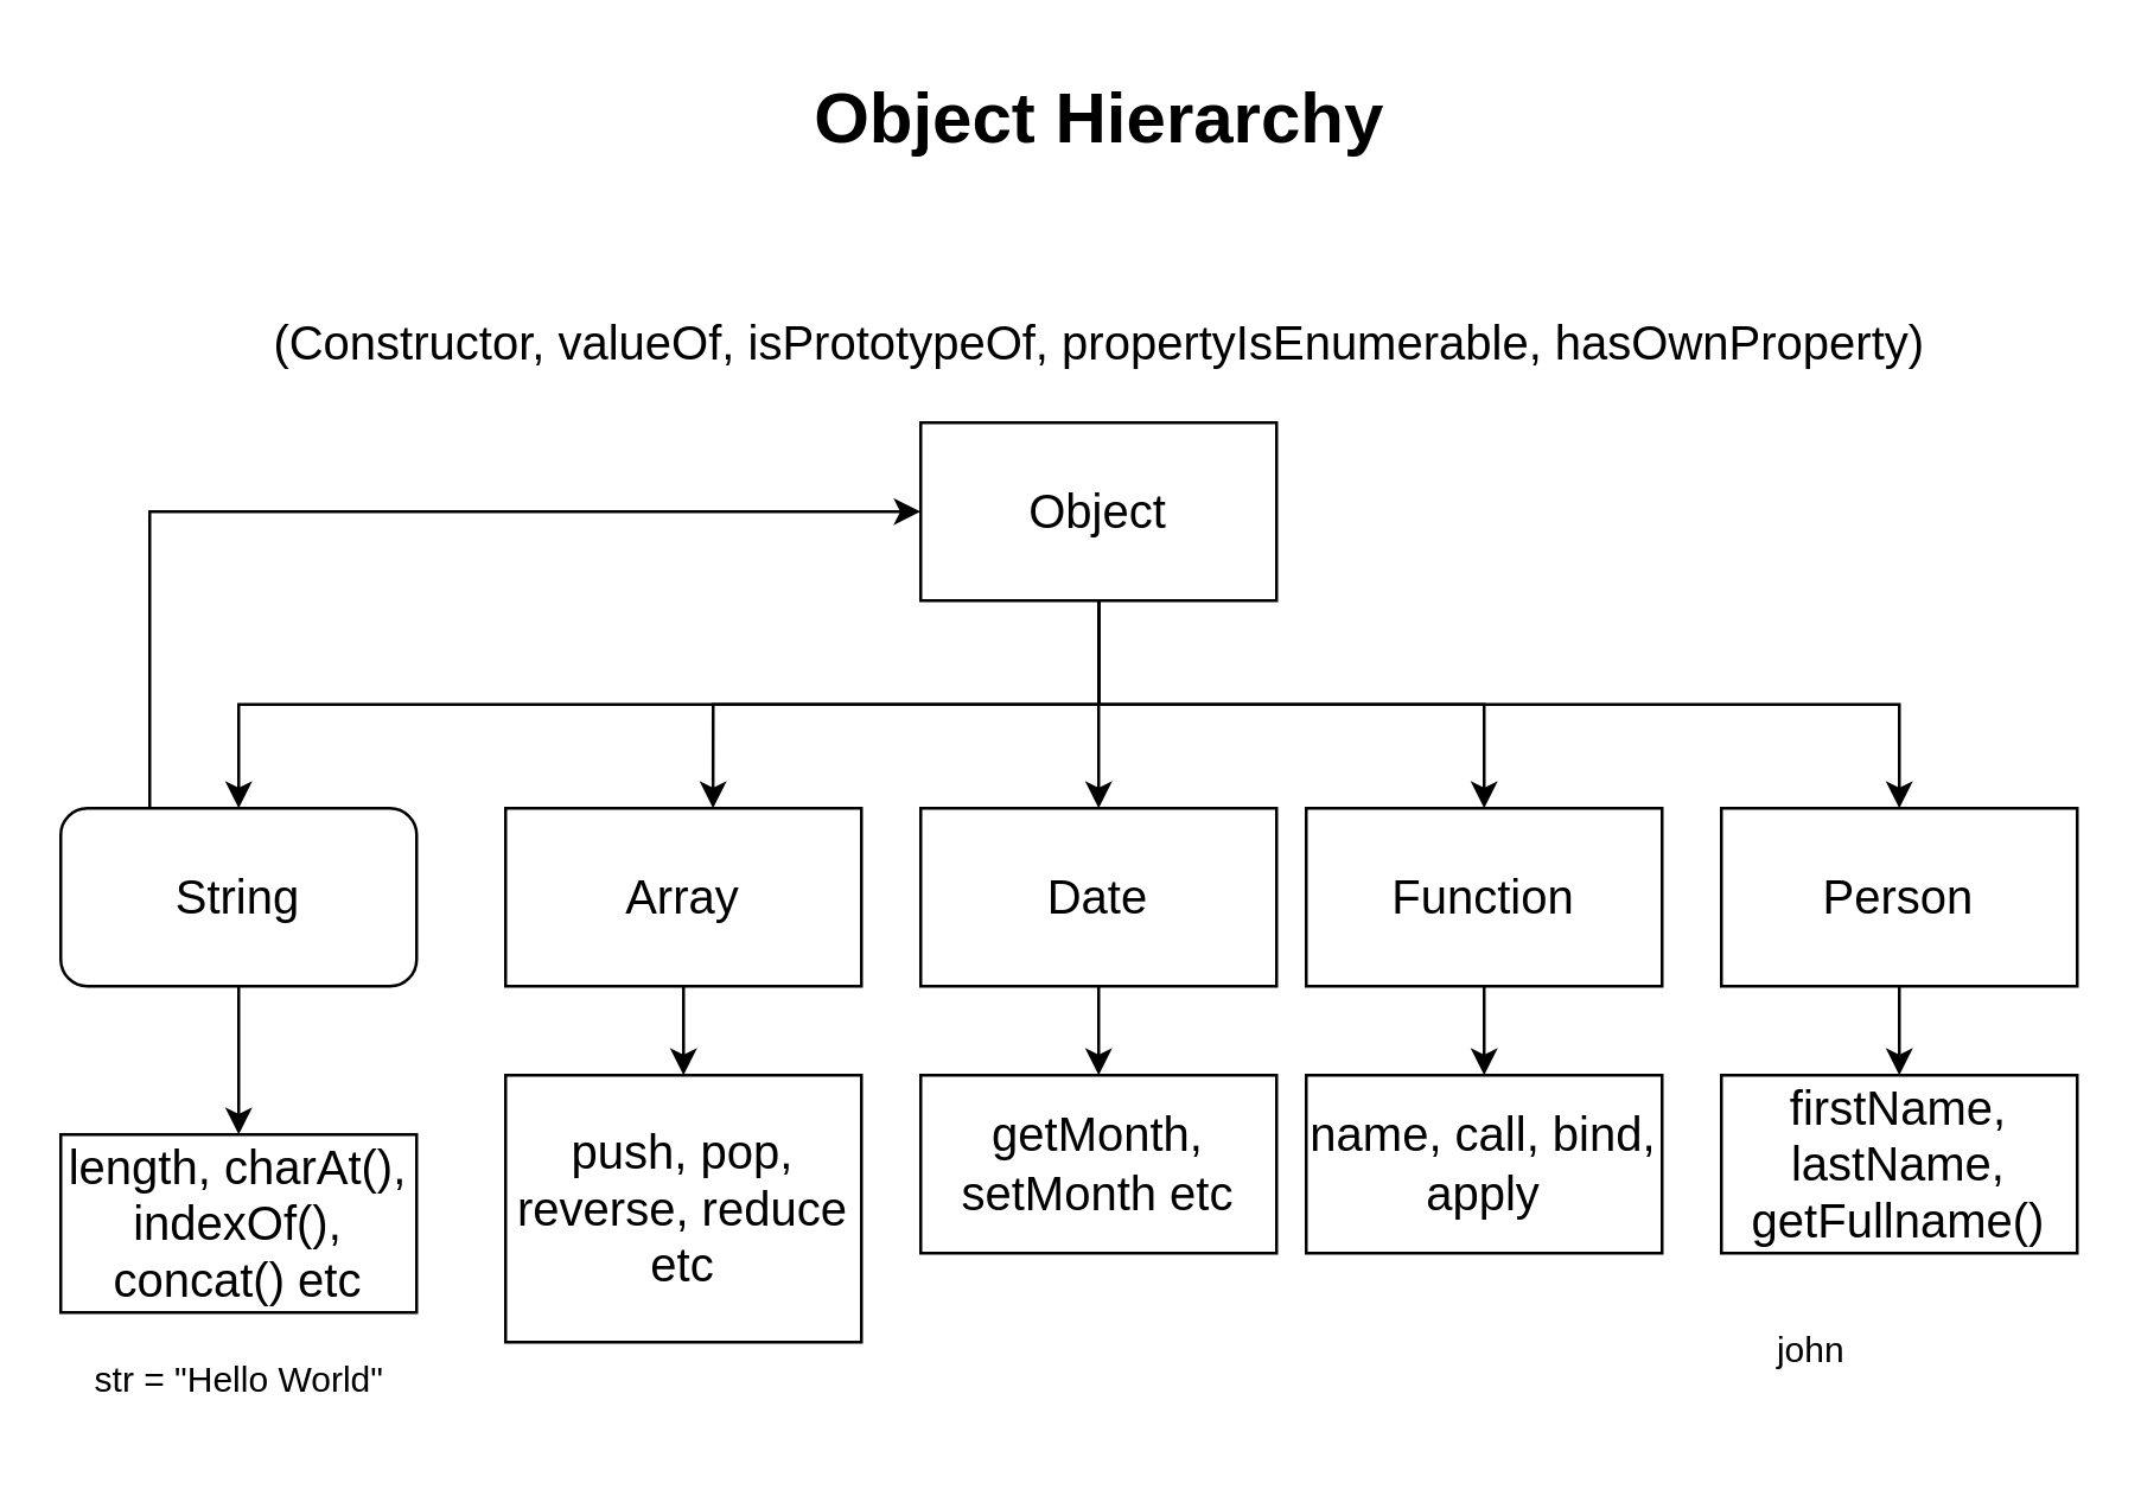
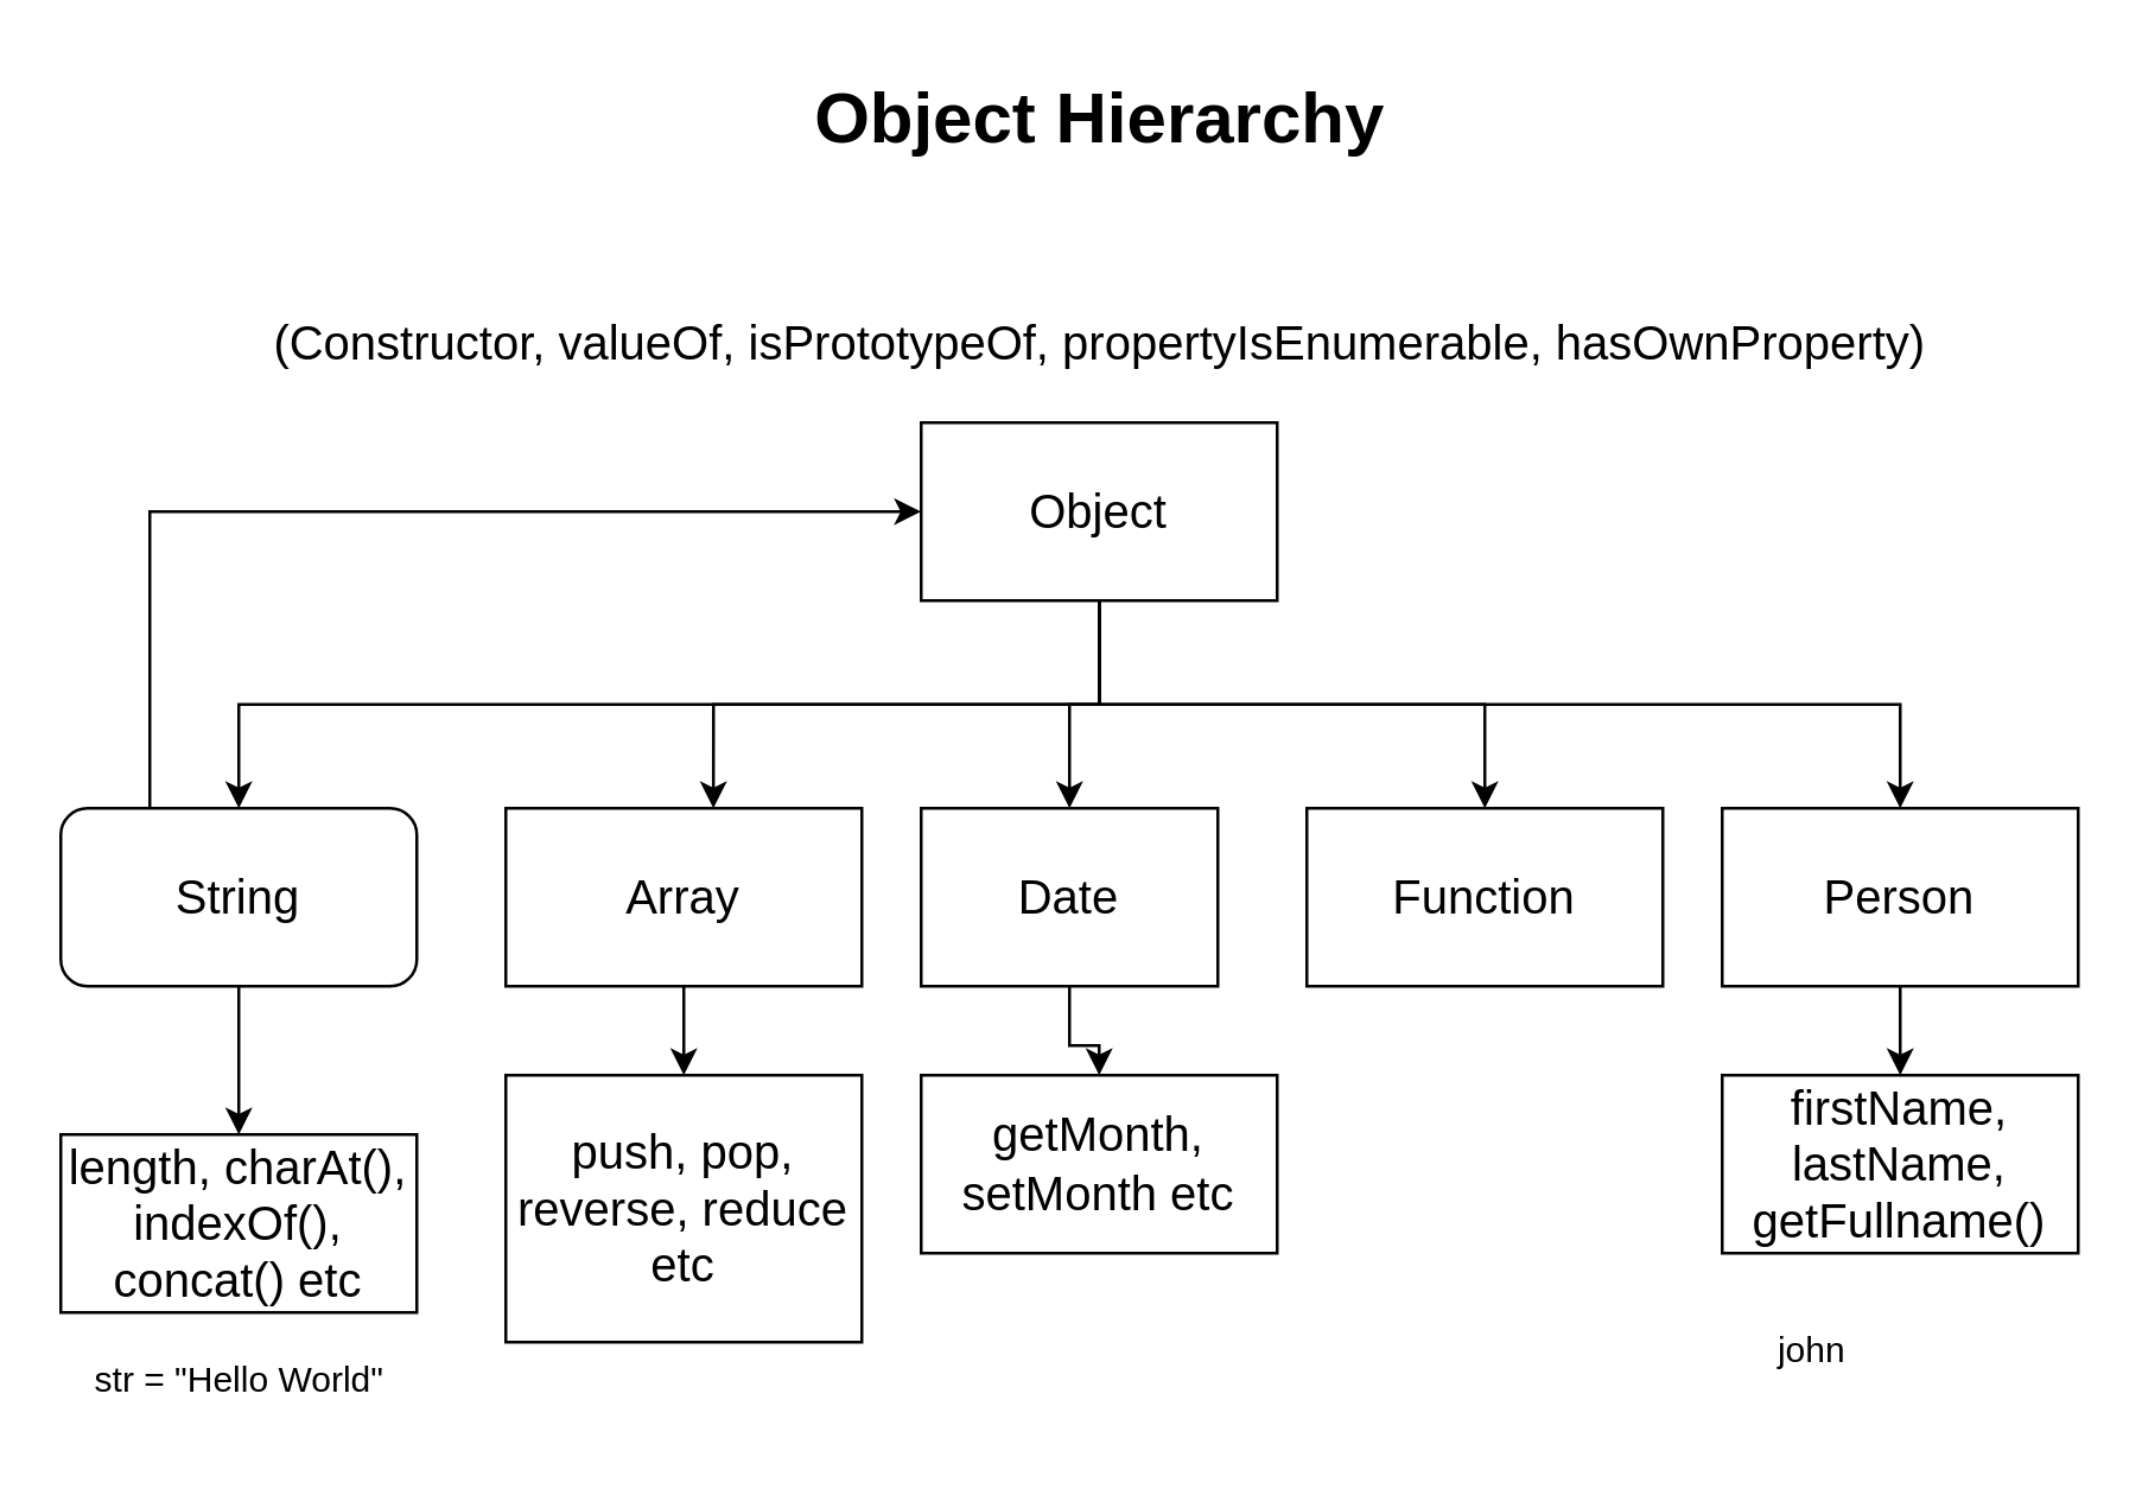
  <mxCell id="0" />
  <mxCell id="1" parent="0" />
  <mxCell id="2" value="" style="edgeStyle=orthogonalEdgeStyle;rounded=0;orthogonalLoop=1;jettySize=auto;html=1;" edge="1" parent="1" source="4" target="14"><mxGeometry relative="1" as="geometry" /></mxCell>
  <mxCell id="3" style="edgeStyle=orthogonalEdgeStyle;rounded=0;orthogonalLoop=1;jettySize=auto;html=1;exitX=0.25;exitY=0;exitDx=0;exitDy=0;entryX=0;entryY=0.5;entryDx=0;entryDy=0;" edge="1" parent="1" source="4" target="22"><mxGeometry relative="1" as="geometry"><mxPoint x="60" y="242" as="targetPoint" /></mxGeometry></mxCell>
  <mxCell id="4" value="String" style="whiteSpace=wrap;html=1;fontSize=16;rounded=1;" vertex="1" parent="1"><mxGeometry x="20" y="272" width="120" height="60" as="geometry" /></mxCell>
  <mxCell id="5" value="" style="edgeStyle=orthogonalEdgeStyle;rounded=0;orthogonalLoop=1;jettySize=auto;html=1;" edge="1" parent="1" source="6" target="15"><mxGeometry relative="1" as="geometry" /></mxCell>
  <mxCell id="6" value="Array" style="rounded=0;whiteSpace=wrap;html=1;fontSize=16;" vertex="1" parent="1"><mxGeometry x="170" y="272" width="120" height="60" as="geometry" /></mxCell>
  <mxCell id="7" value="" style="edgeStyle=orthogonalEdgeStyle;rounded=0;orthogonalLoop=1;jettySize=auto;html=1;" edge="1" parent="1" source="8" target="16"><mxGeometry relative="1" as="geometry" /></mxCell>
- <mxCell id="8" value="Date" style="rounded=0;whiteSpace=wrap;html=1;fontSize=16;" vertex="1" parent="1"><mxGeometry x="310" y="272" width="120" height="60" as="geometry" /></mxCell>
- <mxCell id="9" value="" style="edgeStyle=orthogonalEdgeStyle;rounded=0;orthogonalLoop=1;jettySize=auto;html=1;" edge="1" parent="1" source="10" target="17"><mxGeometry relative="1" as="geometry" /></mxCell>
+ <mxCell id="8" value="Date" style="rounded=0;whiteSpace=wrap;html=1;fontSize=16;" vertex="1" parent="1"><mxGeometry x="310" y="272" width="100" height="60" as="geometry" /></mxCell>
  <mxCell id="10" value="Function" style="rounded=0;whiteSpace=wrap;html=1;fontSize=16;" vertex="1" parent="1"><mxGeometry x="440" y="272" width="120" height="60" as="geometry" /></mxCell>
  <mxCell id="11" value="" style="edgeStyle=orthogonalEdgeStyle;rounded=0;orthogonalLoop=1;jettySize=auto;html=1;" edge="1" parent="1" source="12" target="13"><mxGeometry relative="1" as="geometry" /></mxCell>
  <mxCell id="12" value="Person" style="rounded=0;whiteSpace=wrap;html=1;fontSize=16;" vertex="1" parent="1"><mxGeometry x="580" y="272" width="120" height="60" as="geometry" /></mxCell>
  <mxCell id="13" value="firstName,&lt;br&gt;lastName,&lt;br&gt;getFullname()" style="rounded=0;whiteSpace=wrap;html=1;fontSize=16;" vertex="1" parent="1"><mxGeometry x="580" y="362" width="120" height="60" as="geometry" /></mxCell>
  <mxCell id="14" value="length, charAt(), indexOf(), concat() etc" style="rounded=0;whiteSpace=wrap;html=1;fontSize=16;" vertex="1" parent="1"><mxGeometry x="20" y="382" width="120" height="60" as="geometry" /></mxCell>
  <mxCell id="15" value="push, pop, reverse, reduce etc" style="rounded=0;whiteSpace=wrap;html=1;fontSize=16;" vertex="1" parent="1"><mxGeometry x="170" y="362" width="120" height="90" as="geometry" /></mxCell>
  <mxCell id="16" value="getMonth, setMonth etc" style="rounded=0;whiteSpace=wrap;html=1;fontSize=16;" vertex="1" parent="1"><mxGeometry x="310" y="362" width="120" height="60" as="geometry" /></mxCell>
- <mxCell id="17" value="name, call, bind, apply" style="rounded=0;whiteSpace=wrap;html=1;fontSize=16;" vertex="1" parent="1"><mxGeometry x="440" y="362" width="120" height="60" as="geometry" /></mxCell>
  <mxCell id="18" style="edgeStyle=orthogonalEdgeStyle;rounded=0;orthogonalLoop=1;jettySize=auto;html=1;exitX=0.5;exitY=1;exitDx=0;exitDy=0;entryX=0.5;entryY=0;entryDx=0;entryDy=0;" edge="1" parent="1" source="22" target="4"><mxGeometry relative="1" as="geometry" /></mxCell>
  <mxCell id="19" style="edgeStyle=orthogonalEdgeStyle;rounded=0;orthogonalLoop=1;jettySize=auto;html=1;exitX=0.5;exitY=1;exitDx=0;exitDy=0;" edge="1" parent="1" source="22" target="8"><mxGeometry relative="1" as="geometry" /></mxCell>
  <mxCell id="20" style="edgeStyle=orthogonalEdgeStyle;rounded=0;orthogonalLoop=1;jettySize=auto;html=1;exitX=0.5;exitY=1;exitDx=0;exitDy=0;entryX=0.5;entryY=0;entryDx=0;entryDy=0;" edge="1" parent="1" source="22" target="10"><mxGeometry relative="1" as="geometry" /></mxCell>
  <mxCell id="21" style="edgeStyle=orthogonalEdgeStyle;rounded=0;orthogonalLoop=1;jettySize=auto;html=1;exitX=0.5;exitY=1;exitDx=0;exitDy=0;" edge="1" parent="1" source="22" target="12"><mxGeometry relative="1" as="geometry" /></mxCell>
  <mxCell id="22" value="Object" style="rounded=0;whiteSpace=wrap;html=1;fontSize=16;" vertex="1" parent="1"><mxGeometry x="310" y="142" width="120" height="60" as="geometry" /></mxCell>
  <mxCell id="23" style="edgeStyle=orthogonalEdgeStyle;rounded=0;orthogonalLoop=1;jettySize=auto;html=1;exitX=0.5;exitY=1;exitDx=0;exitDy=0;entryX=0.583;entryY=0;entryDx=0;entryDy=0;entryPerimeter=0;" edge="1" parent="1" source="22" target="6"><mxGeometry relative="1" as="geometry" /></mxCell>
  <mxCell id="24" value="(Constructor, valueOf, isPrototypeOf, propertyIsEnumerable, hasOwnProperty)" style="text;html=1;align=center;verticalAlign=middle;resizable=0;points=[];autosize=1;strokeColor=none;fillColor=none;fontSize=16;" vertex="1" parent="1"><mxGeometry x="80" y="100" width="580" height="30" as="geometry" /></mxCell>
  <mxCell id="25" value="str = &quot;Hello World&quot;" style="text;html=1;align=center;verticalAlign=middle;resizable=0;points=[];autosize=1;strokeColor=none;fillColor=none;" vertex="1" parent="1"><mxGeometry x="20" y="450" width="120" height="30" as="geometry" /></mxCell>
  <mxCell id="26" value="john" style="text;html=1;align=center;verticalAlign=middle;resizable=0;points=[];autosize=1;strokeColor=none;fillColor=none;" vertex="1" parent="1"><mxGeometry x="585" y="440" width="50" height="30" as="geometry" /></mxCell>
  <mxCell id="27" value="Object Hierarchy" style="text;strokeColor=none;fillColor=none;html=1;fontSize=24;fontStyle=1;verticalAlign=middle;align=center;" vertex="1" parent="1"><mxGeometry x="320" y="20" width="100" height="40" as="geometry" /></mxCell>
